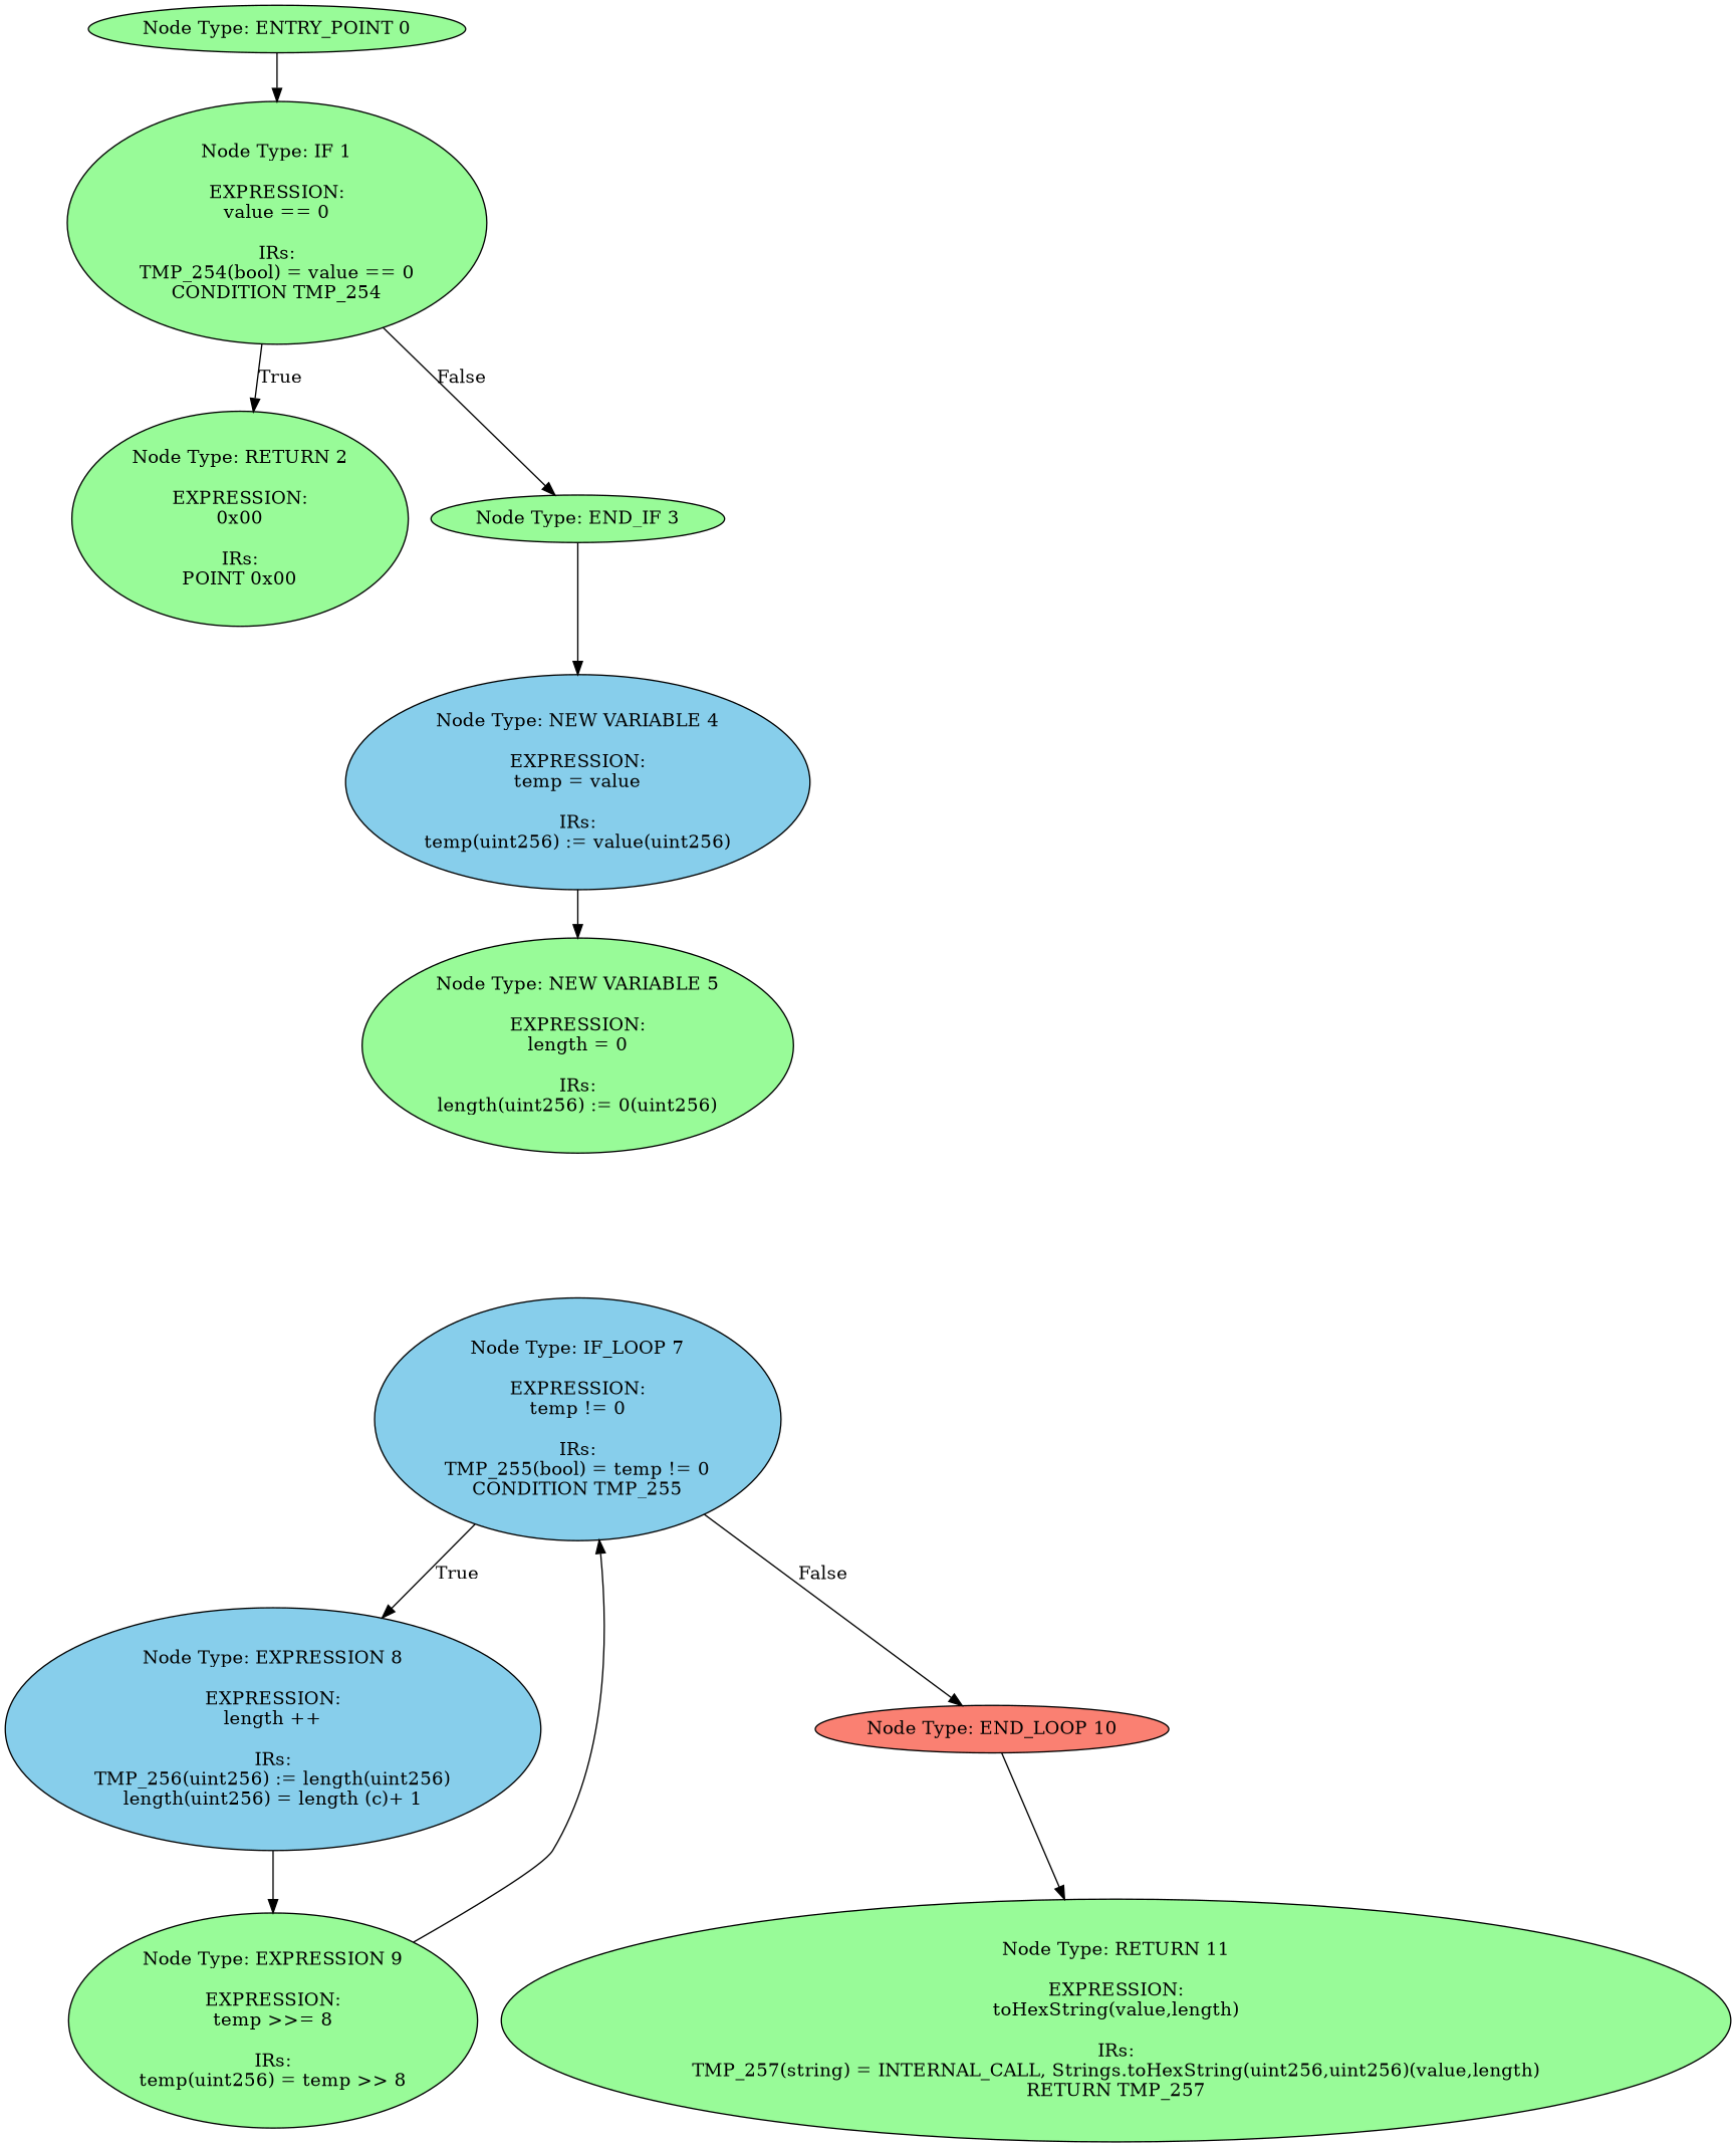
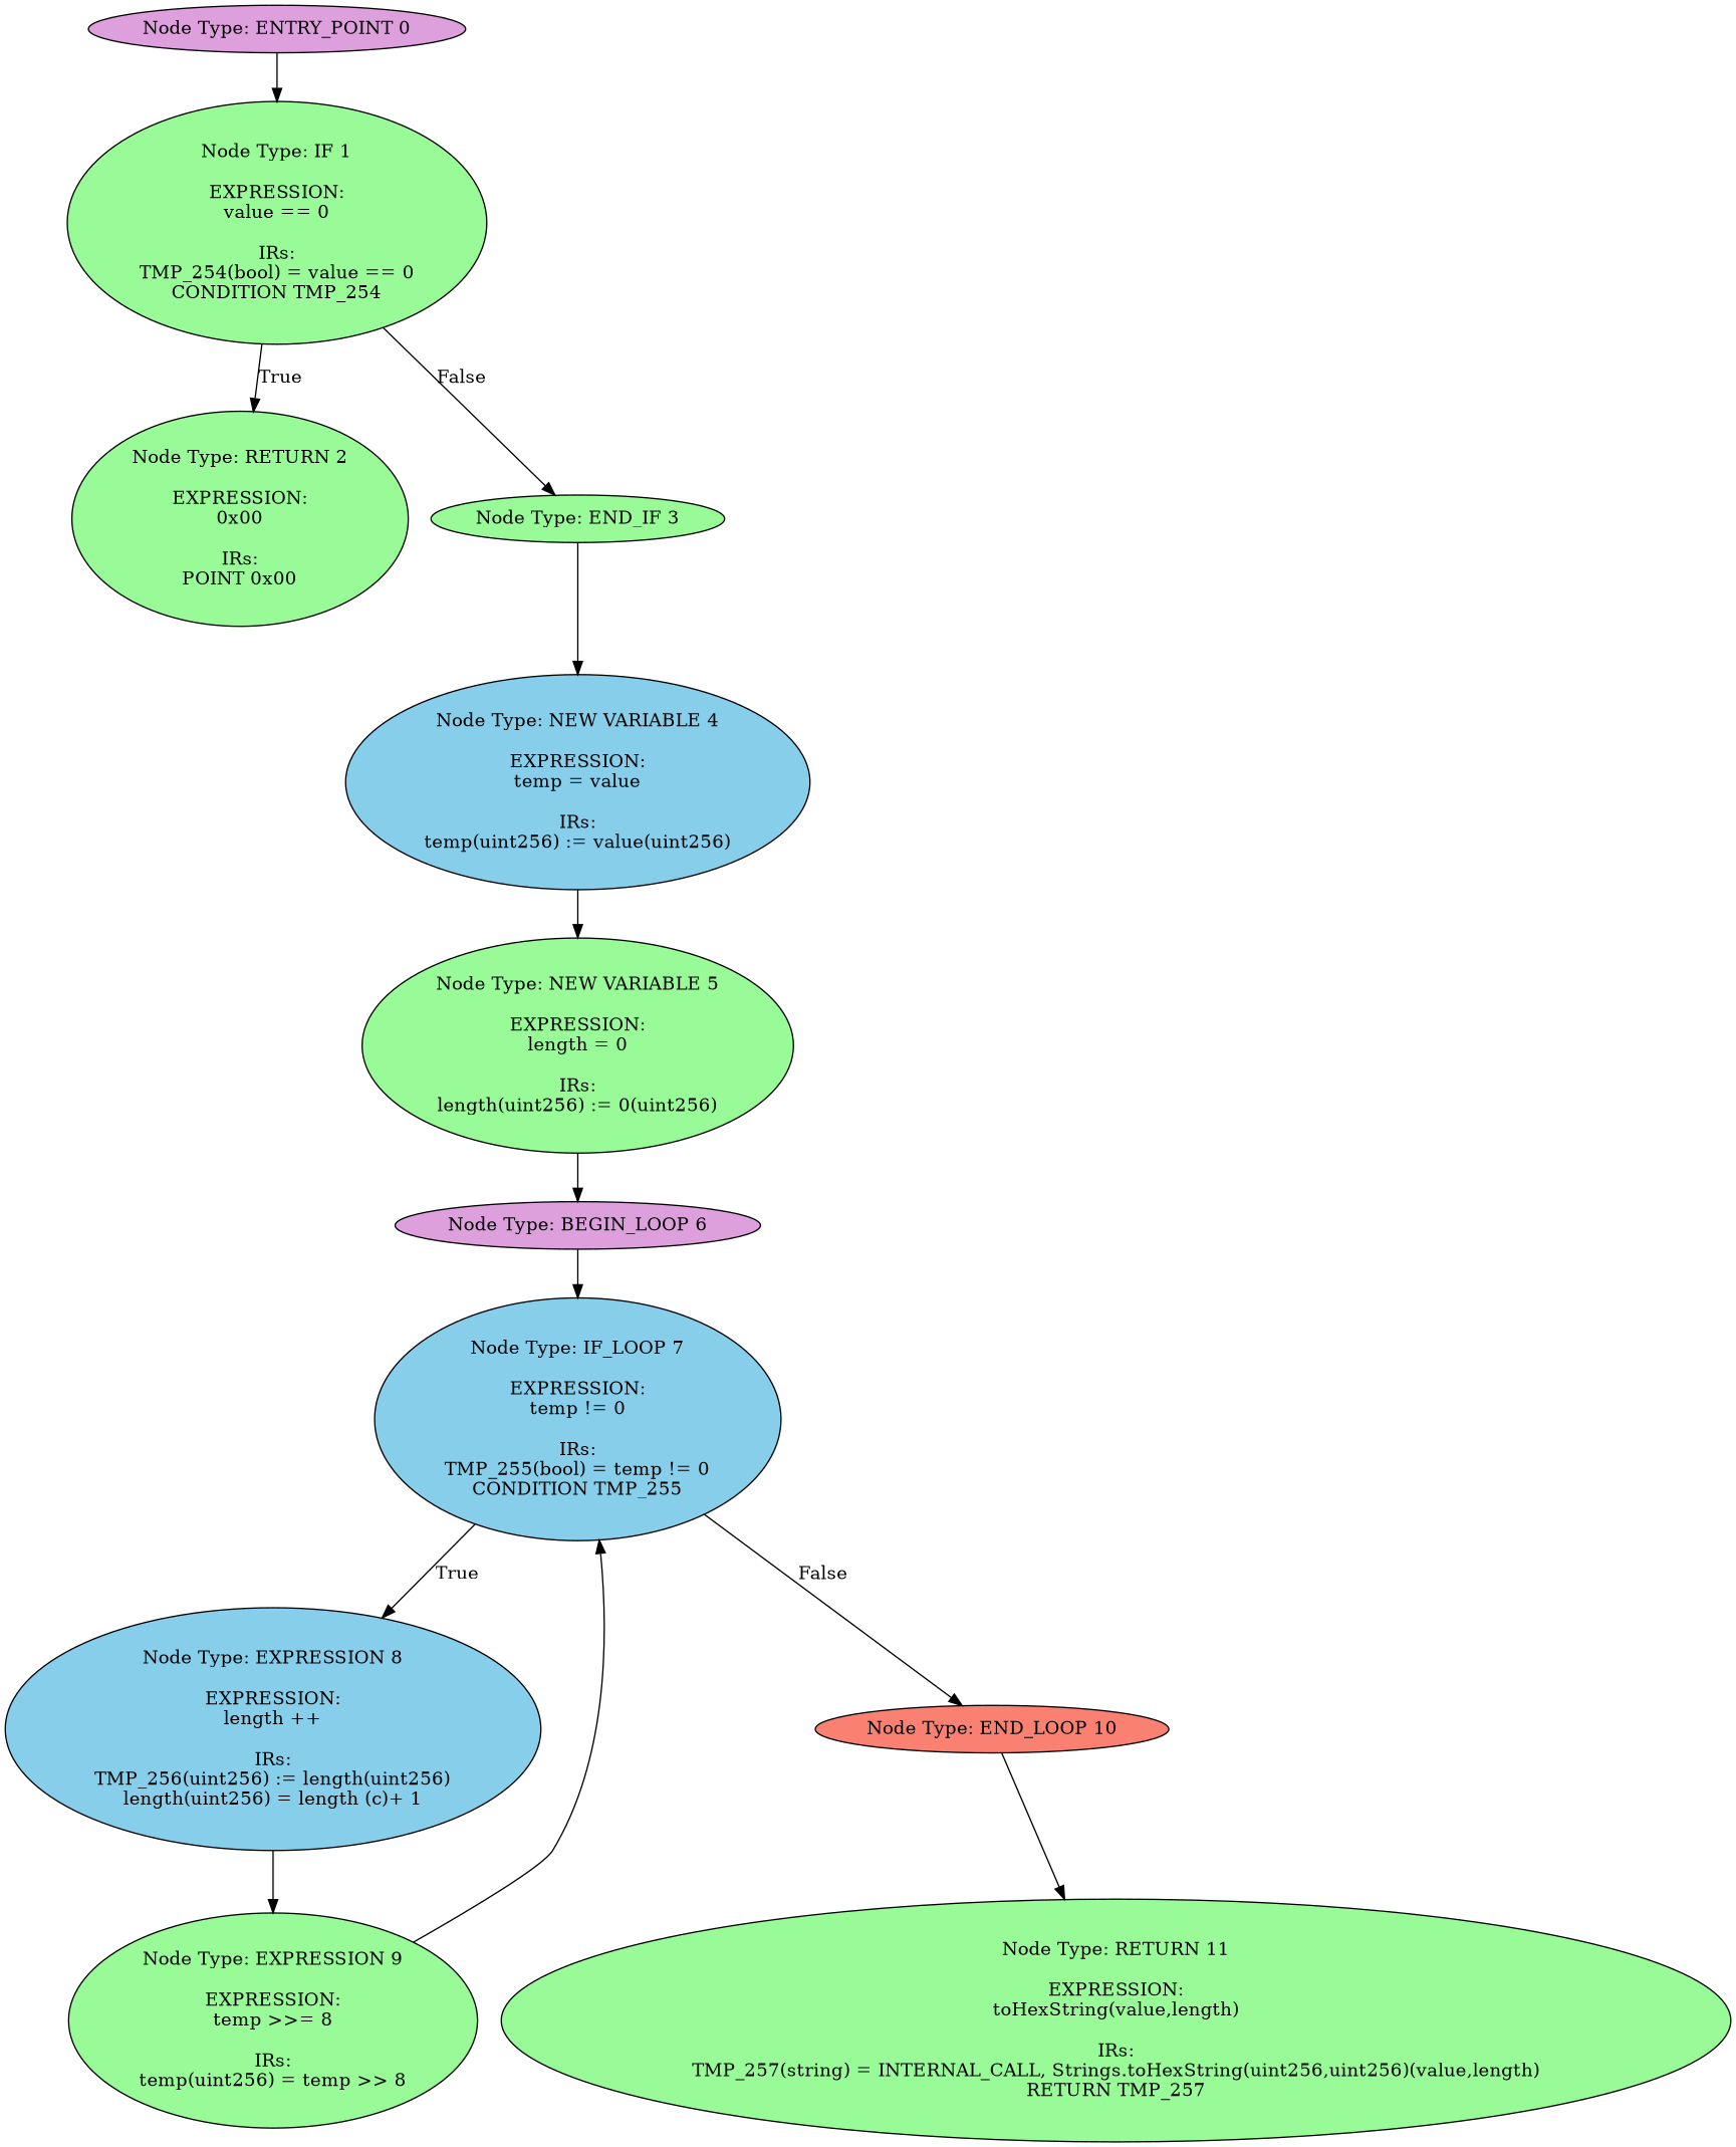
  digraph {
    node [fillcolor=palegreen style=filled]
-   n1 [label="Node Type: ENTRY_POINT 0\n"]
+   n1 [fillcolor=plum label="Node Type: ENTRY_POINT 0\n"]
    n2 [label="Node Type: IF 1\n\nEXPRESSION:\nvalue == 0\n\nIRs:\nTMP_254(bool) = value == 0\nCONDITION TMP_254"]
    n3 [label="Node Type: RETURN 2\n\nEXPRESSION:\n0x00\n\nIRs:\nPOINT 0x00"]
    n4 [label="Node Type: END_IF 3\n"]
    n5 [fillcolor=skyblue label="Node Type: NEW VARIABLE 4\n\nEXPRESSION:\ntemp = value\n\nIRs:\ntemp(uint256) := value(uint256)"]
    n6 [label="Node Type: NEW VARIABLE 5\n\nEXPRESSION:\nlength = 0\n\nIRs:\nlength(uint256) := 0(uint256)"]
+   n7 [fillcolor=plum label="Node Type: BEGIN_LOOP 6\n"]
    n8 [fillcolor=skyblue label="Node Type: IF_LOOP 7\n\nEXPRESSION:\ntemp != 0\n\nIRs:\nTMP_255(bool) = temp != 0\nCONDITION TMP_255"]
    n9 [fillcolor=skyblue label="Node Type: EXPRESSION 8\n\nEXPRESSION:\nlength ++\n\nIRs:\nTMP_256(uint256) := length(uint256)\nlength(uint256) = length (c)+ 1"]
    n10 [fillcolor=salmon label="Node Type: END_LOOP 10\n"]
    n11 [label="Node Type: EXPRESSION 9\n\nEXPRESSION:\ntemp >>= 8\n\nIRs:\ntemp(uint256) = temp >> 8"]
    n12 [label="Node Type: RETURN 11\n\nEXPRESSION:\ntoHexString(value,length)\n\nIRs:\nTMP_257(string) = INTERNAL_CALL, Strings.toHexString(uint256,uint256)(value,length)\nRETURN TMP_257"]
    n1 -> n2
    n2 -> n3 [label=True]
    n2 -> n4 [label=False]
    n4 -> n5
    n5 -> n6
+   n6 -> n7
+   n7 -> n8
    n8 -> n9 [label=True]
    n8 -> n10 [label=False]
    n9 -> n11
    n10 -> n12
    n11 -> n8
  }
